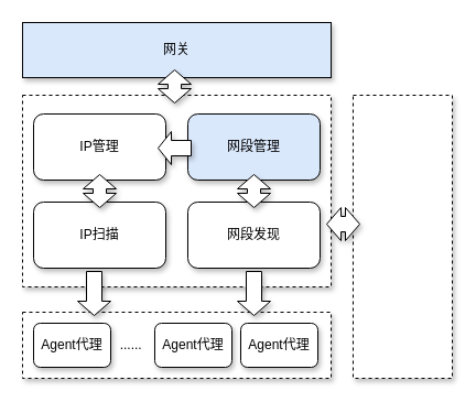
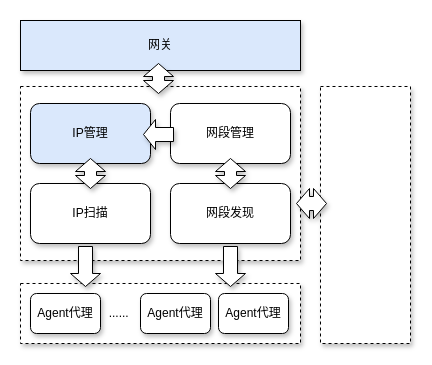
  <mxCell id="0" />
  <mxCell id="1" parent="0" />
  <mxCell id="2" value="" style="rounded=0;whiteSpace=wrap;html=1;dashed=1;shadow=1;" vertex="1" parent="1"><mxGeometry x="20" y="86" width="280" height="174" as="geometry" /></mxCell>
- <mxCell id="3" value="IP管理" style="rounded=1;whiteSpace=wrap;html=1;shadow=1;" vertex="1" parent="1"><mxGeometry x="30" y="103" width="120" height="60" as="geometry" /></mxCell>
- <mxCell id="4" value="网段管理" style="rounded=1;whiteSpace=wrap;html=1;shadow=1;fillColor=#dae8fc;" vertex="1" parent="1"><mxGeometry x="170" y="103" width="120" height="60" as="geometry" /></mxCell>
+ <mxCell id="3" value="IP管理" style="rounded=1;whiteSpace=wrap;html=1;shadow=1;fillColor=#dae8fc;" vertex="1" parent="1"><mxGeometry x="30" y="103" width="120" height="60" as="geometry" /></mxCell>
+ <mxCell id="4" value="网段管理" style="rounded=1;whiteSpace=wrap;html=1;shadow=1;" vertex="1" parent="1"><mxGeometry x="170" y="103" width="120" height="60" as="geometry" /></mxCell>
  <mxCell id="5" value="网段发现" style="rounded=1;whiteSpace=wrap;html=1;shadow=1;" vertex="1" parent="1"><mxGeometry x="170" y="183" width="120" height="60" as="geometry" /></mxCell>
  <mxCell id="6" value="IP扫描" style="rounded=1;whiteSpace=wrap;html=1;shadow=1;" vertex="1" parent="1"><mxGeometry x="30" y="183" width="120" height="60" as="geometry" /></mxCell>
  <mxCell id="7" value="" style="shape=doubleArrow;direction=south;whiteSpace=wrap;html=1;arrowWidth=0.4;arrowSize=0.433;shadow=1;" vertex="1" parent="1"><mxGeometry x="215" y="158" width="30" height="30" as="geometry" /></mxCell>
  <mxCell id="8" value="" style="shape=singleArrow;direction=west;whiteSpace=wrap;html=1;arrowWidth=0.467;arrowSize=0.4;shadow=1;" vertex="1" parent="1"><mxGeometry x="143" y="119" width="30" height="30" as="geometry" /></mxCell>
  <mxCell id="9" value="" style="shape=doubleArrow;direction=south;whiteSpace=wrap;html=1;arrowWidth=0.4;arrowSize=0.433;shadow=1;" vertex="1" parent="1"><mxGeometry x="75" y="158" width="30" height="30" as="geometry" /></mxCell>
  <mxCell id="10" value="&amp;nbsp; &amp;nbsp; &amp;nbsp; &amp;nbsp; &amp;nbsp; &amp;nbsp; &amp;nbsp; &amp;nbsp; &amp;nbsp; &amp;nbsp; &amp;nbsp; &amp;nbsp; &amp;nbsp; ......" style="rounded=0;whiteSpace=wrap;html=1;dashed=1;align=left;shadow=1;" vertex="1" parent="1"><mxGeometry x="20" y="283" width="280" height="60" as="geometry" /></mxCell>
  <mxCell id="11" value="Agent代理" style="rounded=1;whiteSpace=wrap;html=1;shadow=1;" vertex="1" parent="1"><mxGeometry x="30" y="293" width="70" height="40" as="geometry" /></mxCell>
  <mxCell id="12" value="Agent代理" style="rounded=1;whiteSpace=wrap;html=1;shadow=1;" vertex="1" parent="1"><mxGeometry x="140" y="293" width="70" height="40" as="geometry" /></mxCell>
  <mxCell id="13" value="Agent代理" style="rounded=1;whiteSpace=wrap;html=1;shadow=1;" vertex="1" parent="1"><mxGeometry x="218" y="293" width="70" height="40" as="geometry" /></mxCell>
  <mxCell id="14" value="" style="shape=singleArrow;direction=south;whiteSpace=wrap;html=1;arrowWidth=0.467;arrowSize=0.325;shadow=1;" vertex="1" parent="1"><mxGeometry x="70" y="246" width="30" height="40" as="geometry" /></mxCell>
  <mxCell id="15" value="" style="shape=singleArrow;direction=south;whiteSpace=wrap;html=1;arrowWidth=0.467;arrowSize=0.325;shadow=1;" vertex="1" parent="1"><mxGeometry x="215" y="246" width="30" height="40" as="geometry" /></mxCell>
  <mxCell id="16" value="网关" style="rounded=0;whiteSpace=wrap;html=1;shadow=1;fillColor=#dae8fc;" vertex="1" parent="1"><mxGeometry x="20" y="20" width="280" height="50" as="geometry" /></mxCell>
  <mxCell id="17" value="" style="shape=doubleArrow;direction=south;whiteSpace=wrap;html=1;arrowWidth=0.4;arrowSize=0.433;shadow=1;" vertex="1" parent="1"><mxGeometry x="143" y="63" width="30" height="30" as="geometry" /></mxCell>
  <mxCell id="18" value="" style="rounded=0;whiteSpace=wrap;html=1;shadow=1;dashed=1;" vertex="1" parent="1"><mxGeometry x="320" y="86" width="90" height="257" as="geometry" /></mxCell>
  <mxCell id="19" value="" style="shape=doubleArrow;whiteSpace=wrap;html=1;shadow=1;arrowWidth=0.467;arrowSize=0.433;" vertex="1" parent="1"><mxGeometry x="296" y="188" width="30" height="30" as="geometry" /></mxCell>
